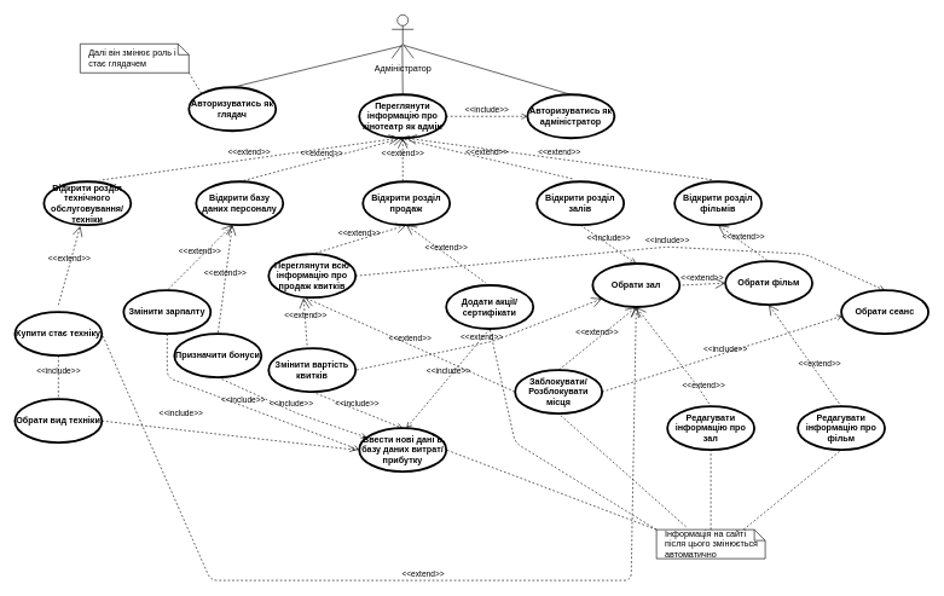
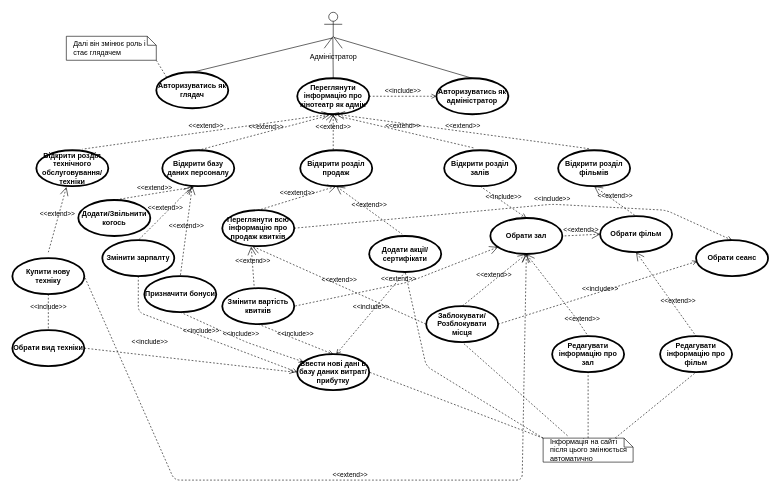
  <mxCell id="0" />
  <mxCell id="1" parent="0" />
  <mxCell id="2" value="Адміністратор" style="shape=umlActor;html=1;verticalLabelPosition=bottom;verticalAlign=top;align=center;" vertex="1" parent="1"><mxGeometry x="540" y="20" width="30" height="60" as="geometry" /></mxCell>
  <mxCell id="3" value="Переглянути інформацію про кінотеатр як адмін" style="shape=ellipse;html=1;strokeWidth=3;fontStyle=1;whiteSpace=wrap;align=center;perimeter=ellipsePerimeter;" vertex="1" parent="1"><mxGeometry x="495" y="130" width="120" height="60" as="geometry" /></mxCell>
  <mxCell id="4" value="Відкрити базу даних персоналу" style="shape=ellipse;html=1;strokeWidth=3;fontStyle=1;whiteSpace=wrap;align=center;perimeter=ellipsePerimeter;" vertex="1" parent="1"><mxGeometry x="270" y="250" width="120" height="60" as="geometry" /></mxCell>
  <mxCell id="5" value="Відкрити розділ продаж" style="shape=ellipse;html=1;strokeWidth=3;fontStyle=1;whiteSpace=wrap;align=center;perimeter=ellipsePerimeter;" vertex="1" parent="1"><mxGeometry x="500" y="250" width="120" height="60" as="geometry" /></mxCell>
  <mxCell id="6" value="Відкрити розділ залів" style="shape=ellipse;html=1;strokeWidth=3;fontStyle=1;whiteSpace=wrap;align=center;perimeter=ellipsePerimeter;" vertex="1" parent="1"><mxGeometry x="740" y="250" width="120" height="60" as="geometry" /></mxCell>
  <mxCell id="7" value="Відкрити розділ фільмів" style="shape=ellipse;html=1;strokeWidth=3;fontStyle=1;whiteSpace=wrap;align=center;perimeter=ellipsePerimeter;" vertex="1" parent="1"><mxGeometry x="930" y="250" width="120" height="60" as="geometry" /></mxCell>
  <mxCell id="8" value="Відкрити розділ технічного обслуговування/техніки" style="shape=ellipse;html=1;strokeWidth=3;fontStyle=1;whiteSpace=wrap;align=center;perimeter=ellipsePerimeter;" vertex="1" parent="1"><mxGeometry x="60" y="250" width="120" height="60" as="geometry" /></mxCell>
  <mxCell id="9" value="&amp;lt;&amp;lt;include&amp;gt;&amp;gt;" style="edgeStyle=none;html=1;endArrow=open;verticalAlign=bottom;dashed=1;labelBackgroundColor=none;exitX=1;exitY=0.5;exitDx=0;exitDy=0;" edge="1" parent="1" source="3" target="10"><mxGeometry width="160" relative="1" as="geometry"><mxPoint x="627" y="184" as="sourcePoint" /><mxPoint x="787" y="160" as="targetPoint" /><Array as="points"><mxPoint x="707" y="160" /></Array></mxGeometry></mxCell>
  <mxCell id="10" value="Авторизуватись як адміністратор" style="shape=ellipse;html=1;strokeWidth=3;fontStyle=1;whiteSpace=wrap;align=center;perimeter=ellipsePerimeter;" vertex="1" parent="1"><mxGeometry x="727" y="130" width="120" height="60" as="geometry" /></mxCell>
  <mxCell id="11" value="&amp;lt;&amp;lt;extend&amp;gt;&amp;gt;" style="edgeStyle=none;html=1;startArrow=open;endArrow=none;startSize=12;verticalAlign=bottom;dashed=1;labelBackgroundColor=none;exitX=0.5;exitY=1;exitDx=0;exitDy=0;" edge="1" parent="1" source="3"><mxGeometry width="160" relative="1" as="geometry"><mxPoint x="470" y="270" as="sourcePoint" /><mxPoint x="555" y="250" as="targetPoint" /></mxGeometry></mxCell>
  <mxCell id="12" value="" style="edgeStyle=none;html=1;endArrow=none;verticalAlign=bottom;exitX=0.48;exitY=0.71;exitDx=0;exitDy=0;exitPerimeter=0;entryX=0.5;entryY=0;entryDx=0;entryDy=0;" edge="1" parent="1" source="2" target="3"><mxGeometry width="160" relative="1" as="geometry"><mxPoint x="440" y="290" as="sourcePoint" /><mxPoint x="600" y="290" as="targetPoint" /></mxGeometry></mxCell>
  <mxCell id="13" value="Ввести нові дані в базу даних витрат/прибутку" style="shape=ellipse;html=1;strokeWidth=3;fontStyle=1;whiteSpace=wrap;align=center;perimeter=ellipsePerimeter;" vertex="1" parent="1"><mxGeometry x="495" y="590" width="120" height="60" as="geometry" /></mxCell>
  <mxCell id="14" value="&amp;lt;&amp;lt;extend&amp;gt;&amp;gt;" style="edgeStyle=none;html=1;startArrow=open;endArrow=none;startSize=12;verticalAlign=bottom;dashed=1;labelBackgroundColor=none;exitX=0.5;exitY=1;exitDx=0;exitDy=0;entryX=0.5;entryY=0;entryDx=0;entryDy=0;" edge="1" parent="1" source="3" target="4"><mxGeometry width="160" relative="1" as="geometry"><mxPoint x="440" y="390" as="sourcePoint" /><mxPoint x="600" y="390" as="targetPoint" /></mxGeometry></mxCell>
  <mxCell id="15" value="&amp;lt;&amp;lt;extend&amp;gt;&amp;gt;" style="edgeStyle=none;html=1;startArrow=open;endArrow=none;startSize=12;verticalAlign=bottom;dashed=1;labelBackgroundColor=none;entryX=0.427;entryY=-0.057;entryDx=0;entryDy=0;entryPerimeter=0;" edge="1" parent="1" target="6"><mxGeometry width="160" relative="1" as="geometry"><mxPoint x="550" y="190" as="sourcePoint" /><mxPoint x="600" y="390" as="targetPoint" /></mxGeometry></mxCell>
  <mxCell id="16" value="&amp;lt;&amp;lt;extend&amp;gt;&amp;gt;" style="edgeStyle=none;html=1;startArrow=open;endArrow=none;startSize=12;verticalAlign=bottom;dashed=1;labelBackgroundColor=none;entryX=0.43;entryY=-0.043;entryDx=0;entryDy=0;entryPerimeter=0;" edge="1" parent="1" target="7"><mxGeometry width="160" relative="1" as="geometry"><mxPoint x="560" y="190" as="sourcePoint" /><mxPoint x="600" y="280" as="targetPoint" /></mxGeometry></mxCell>
  <mxCell id="17" value="&amp;lt;&amp;lt;extend&amp;gt;&amp;gt;" style="edgeStyle=none;html=1;startArrow=open;endArrow=none;startSize=12;verticalAlign=bottom;dashed=1;labelBackgroundColor=none;entryX=0.64;entryY=-0.03;entryDx=0;entryDy=0;entryPerimeter=0;" edge="1" parent="1" target="8"><mxGeometry width="160" relative="1" as="geometry"><mxPoint x="550" y="190" as="sourcePoint" /><mxPoint x="600" y="280" as="targetPoint" /></mxGeometry></mxCell>
  <mxCell id="18" value="" style="edgeStyle=none;html=1;endArrow=none;verticalAlign=bottom;exitX=0.533;exitY=0.697;exitDx=0;exitDy=0;exitPerimeter=0;entryX=0.5;entryY=0;entryDx=0;entryDy=0;" edge="1" parent="1" source="2" target="10"><mxGeometry width="160" relative="1" as="geometry"><mxPoint x="440" y="230" as="sourcePoint" /><mxPoint x="600" y="230" as="targetPoint" /></mxGeometry></mxCell>
  <mxCell id="19" value="Авторизуватись як глядач" style="shape=ellipse;html=1;strokeWidth=3;fontStyle=1;whiteSpace=wrap;align=center;perimeter=ellipsePerimeter;" vertex="1" parent="1"><mxGeometry x="260" y="120" width="120" height="60" as="geometry" /></mxCell>
  <mxCell id="20" value="" style="edgeStyle=none;html=1;endArrow=none;verticalAlign=bottom;entryX=0.48;entryY=0.71;entryDx=0;entryDy=0;entryPerimeter=0;exitX=0.5;exitY=0;exitDx=0;exitDy=0;" edge="1" parent="1" source="19" target="2"><mxGeometry width="160" relative="1" as="geometry"><mxPoint x="440" y="220" as="sourcePoint" /><mxPoint x="600" y="220" as="targetPoint" /></mxGeometry></mxCell>
  <mxCell id="21" value="Далі він змінює роль і стає глядачем" style="shape=note;size=15;align=left;spacingLeft=10;html=1;whiteSpace=wrap;" vertex="1" parent="1"><mxGeometry x="110" y="60" width="150" height="40" as="geometry" /></mxCell>
  <mxCell id="22" value="" style="edgeStyle=none;endArrow=none;exitX=0.4;exitY=0;dashed=1;html=1;" edge="1" source="21" parent="1"><mxGeometry x="1" relative="1" as="geometry"><mxPoint x="170" y="60" as="targetPoint" /></mxGeometry></mxCell>
  <mxCell id="23" value="" style="edgeStyle=none;endArrow=none;dashed=1;html=1;entryX=0;entryY=0;entryDx=0;entryDy=0;" edge="1" parent="1" target="19"><mxGeometry x="1" relative="1" as="geometry"><mxPoint x="290" y="20" as="targetPoint" /><mxPoint x="260" y="100" as="sourcePoint" /></mxGeometry></mxCell>
  <mxCell id="24" value="Змінити вартість квитків" style="shape=ellipse;html=1;strokeWidth=3;fontStyle=1;whiteSpace=wrap;align=center;perimeter=ellipsePerimeter;" vertex="1" parent="1"><mxGeometry x="370" y="480" width="120" height="60" as="geometry" /></mxCell>
  <mxCell id="25" value="Переглянути всю інформацію про продаж квитків" style="shape=ellipse;html=1;strokeWidth=3;fontStyle=1;whiteSpace=wrap;align=center;perimeter=ellipsePerimeter;" vertex="1" parent="1"><mxGeometry x="370" y="350" width="120" height="60" as="geometry" /></mxCell>
  <mxCell id="26" value="Додати акції/сертифікати" style="shape=ellipse;html=1;strokeWidth=3;fontStyle=1;whiteSpace=wrap;align=center;perimeter=ellipsePerimeter;" vertex="1" parent="1"><mxGeometry x="615" y="393" width="120" height="60" as="geometry" /></mxCell>
  <mxCell id="27" value="&amp;lt;&amp;lt;include&amp;gt;&amp;gt;" style="edgeStyle=none;html=1;endArrow=open;verticalAlign=bottom;dashed=1;labelBackgroundColor=none;exitX=0.5;exitY=1;exitDx=0;exitDy=0;entryX=0.5;entryY=0;entryDx=0;entryDy=0;" edge="1" parent="1" source="24" target="13"><mxGeometry width="160" relative="1" as="geometry"><mxPoint x="420" y="520" as="sourcePoint" /><mxPoint x="580" y="520" as="targetPoint" /></mxGeometry></mxCell>
  <mxCell id="28" value="&amp;lt;&amp;lt;include&amp;gt;&amp;gt;" style="edgeStyle=none;html=1;endArrow=open;verticalAlign=bottom;dashed=1;labelBackgroundColor=none;exitX=0.5;exitY=1;exitDx=0;exitDy=0;" edge="1" parent="1" source="26"><mxGeometry width="160" relative="1" as="geometry"><mxPoint x="420" y="560" as="sourcePoint" /><mxPoint x="560" y="590" as="targetPoint" /></mxGeometry></mxCell>
  <mxCell id="29" value="Інформація на сайті після цього змінюється автоматично" style="shape=note;size=15;align=left;spacingLeft=10;html=1;whiteSpace=wrap;" vertex="1" parent="1"><mxGeometry x="905" y="730" width="150" height="40" as="geometry" /></mxCell>
  <mxCell id="30" value="" style="edgeStyle=none;endArrow=none;exitX=0;exitY=0;dashed=1;html=1;entryX=1;entryY=0.5;entryDx=0;entryDy=0;exitDx=0;exitDy=0;exitPerimeter=0;" edge="1" source="29" parent="1" target="13"><mxGeometry x="1" relative="1" as="geometry"><mxPoint x="687" y="570" as="targetPoint" /></mxGeometry></mxCell>
  <mxCell id="31" value="" style="edgeStyle=none;endArrow=none;exitX=0.8;exitY=0;dashed=1;html=1;entryX=0.5;entryY=1;entryDx=0;entryDy=0;" edge="1" source="29" parent="1" target="54"><mxGeometry x="1" relative="1" as="geometry"><mxPoint x="787" y="610" as="targetPoint" /></mxGeometry></mxCell>
  <mxCell id="32" value="Заблокувати/Розблокувати місця" style="shape=ellipse;html=1;strokeWidth=3;fontStyle=1;whiteSpace=wrap;align=center;perimeter=ellipsePerimeter;" vertex="1" parent="1"><mxGeometry x="710" y="510" width="120" height="60" as="geometry" /></mxCell>
  <mxCell id="33" value="&amp;lt;&amp;lt;extend&amp;gt;&amp;gt;" style="edgeStyle=none;html=1;startArrow=open;endArrow=none;startSize=12;verticalAlign=bottom;dashed=1;labelBackgroundColor=none;exitX=0.5;exitY=1;exitDx=0;exitDy=0;" edge="1" parent="1" source="5"><mxGeometry width="160" relative="1" as="geometry"><mxPoint x="460" y="500" as="sourcePoint" /><mxPoint x="670" y="390" as="targetPoint" /></mxGeometry></mxCell>
  <mxCell id="34" value="&amp;lt;&amp;lt;extend&amp;gt;&amp;gt;" style="edgeStyle=none;html=1;startArrow=open;endArrow=none;startSize=12;verticalAlign=bottom;dashed=1;labelBackgroundColor=none;entryX=0.5;entryY=0;entryDx=0;entryDy=0;" edge="1" parent="1" target="25"><mxGeometry width="160" relative="1" as="geometry"><mxPoint x="560" y="310" as="sourcePoint" /><mxPoint x="620" y="500" as="targetPoint" /></mxGeometry></mxCell>
  <mxCell id="35" value="&amp;lt;&amp;lt;extend&amp;gt;&amp;gt;" style="edgeStyle=none;html=1;startArrow=open;endArrow=none;startSize=12;verticalAlign=bottom;dashed=1;labelBackgroundColor=none;exitX=0.402;exitY=1.013;exitDx=0;exitDy=0;exitPerimeter=0;entryX=0.443;entryY=-0.05;entryDx=0;entryDy=0;entryPerimeter=0;" edge="1" parent="1" source="25" target="24"><mxGeometry width="160" relative="1" as="geometry"><mxPoint x="460" y="500" as="sourcePoint" /><mxPoint x="620" y="500" as="targetPoint" /></mxGeometry></mxCell>
  <mxCell id="36" value="&amp;lt;&amp;lt;extend&amp;gt;&amp;gt;" style="edgeStyle=none;html=1;startArrow=open;endArrow=none;startSize=12;verticalAlign=bottom;dashed=1;labelBackgroundColor=none;exitX=0.5;exitY=1;exitDx=0;exitDy=0;entryX=0.5;entryY=0;entryDx=0;entryDy=0;" edge="1" parent="1" source="39" target="32"><mxGeometry width="160" relative="1" as="geometry"><mxPoint x="877" y="490" as="sourcePoint" /><mxPoint x="850" y="480" as="targetPoint" /></mxGeometry></mxCell>
  <mxCell id="37" value="&amp;lt;&amp;lt;extend&amp;gt;&amp;gt;" style="edgeStyle=none;html=1;startArrow=open;endArrow=none;startSize=12;verticalAlign=bottom;dashed=1;labelBackgroundColor=none;entryX=0;entryY=0.5;entryDx=0;entryDy=0;" edge="1" parent="1" target="32"><mxGeometry width="160" relative="1" as="geometry"><mxPoint x="420" y="410" as="sourcePoint" /><mxPoint x="620" y="490" as="targetPoint" /></mxGeometry></mxCell>
- <mxCell id="38" value="Купити стає техніку" style="shape=ellipse;html=1;strokeWidth=3;fontStyle=1;whiteSpace=wrap;align=center;perimeter=ellipsePerimeter;" vertex="1" parent="1"><mxGeometry x="20" y="430" width="120" height="60" as="geometry" /></mxCell>
+ <mxCell id="38" value="Купити нову техніку" style="shape=ellipse;html=1;strokeWidth=3;fontStyle=1;whiteSpace=wrap;align=center;perimeter=ellipsePerimeter;" vertex="1" parent="1"><mxGeometry x="20" y="430" width="120" height="60" as="geometry" /></mxCell>
  <mxCell id="39" value="Обрати зал" style="shape=ellipse;html=1;strokeWidth=3;fontStyle=1;whiteSpace=wrap;align=center;perimeter=ellipsePerimeter;" vertex="1" parent="1"><mxGeometry x="817" y="363" width="120" height="60" as="geometry" /></mxCell>
  <mxCell id="40" value="&amp;lt;&amp;lt;include&amp;gt;&amp;gt;" style="edgeStyle=none;html=1;endArrow=open;verticalAlign=bottom;dashed=1;labelBackgroundColor=none;exitX=1;exitY=0.5;exitDx=0;exitDy=0;" edge="1" parent="1" source="42"><mxGeometry x="-0.38" y="12" width="160" relative="1" as="geometry"><mxPoint x="460" y="540" as="sourcePoint" /><mxPoint x="490" y="620" as="targetPoint" /><mxPoint x="-1" y="-1" as="offset" /></mxGeometry></mxCell>
  <mxCell id="41" value="&amp;lt;&amp;lt;include&amp;gt;&amp;gt;" style="edgeStyle=none;html=1;endArrow=none;verticalAlign=bottom;dashed=1;labelBackgroundColor=none;entryX=0.5;entryY=0;entryDx=0;entryDy=0;exitX=0.5;exitY=1;exitDx=0;exitDy=0;" edge="1" parent="1" source="38" target="42"><mxGeometry width="160" relative="1" as="geometry"><mxPoint x="460" y="530" as="sourcePoint" /><mxPoint x="620" y="530" as="targetPoint" /></mxGeometry></mxCell>
  <mxCell id="42" value="Обрати вид техніки" style="shape=ellipse;html=1;strokeWidth=3;fontStyle=1;whiteSpace=wrap;align=center;perimeter=ellipsePerimeter;" vertex="1" parent="1"><mxGeometry x="20" y="550" width="120" height="60" as="geometry" /></mxCell>
  <mxCell id="43" value="&amp;lt;&amp;lt;extend&amp;gt;&amp;gt;" style="edgeStyle=none;html=1;startArrow=open;endArrow=none;startSize=12;verticalAlign=bottom;dashed=1;labelBackgroundColor=none;exitX=0.418;exitY=1.023;exitDx=0;exitDy=0;exitPerimeter=0;" edge="1" parent="1" source="8"><mxGeometry width="160" relative="1" as="geometry"><mxPoint x="110" y="320" as="sourcePoint" /><mxPoint x="80" y="420" as="targetPoint" /></mxGeometry></mxCell>
+ <mxCell id="44" value="Додати/Звільнити когось" style="shape=ellipse;html=1;strokeWidth=3;fontStyle=1;whiteSpace=wrap;align=center;perimeter=ellipsePerimeter;" vertex="1" parent="1"><mxGeometry x="130" y="333" width="120" height="60" as="geometry" /></mxCell>
  <mxCell id="45" value="Змінити зарпалту" style="shape=ellipse;html=1;strokeWidth=3;fontStyle=1;whiteSpace=wrap;align=center;perimeter=ellipsePerimeter;" vertex="1" parent="1"><mxGeometry x="170" y="400" width="120" height="60" as="geometry" /></mxCell>
  <mxCell id="46" value="Призначити бонуси" style="shape=ellipse;html=1;strokeWidth=3;fontStyle=1;whiteSpace=wrap;align=center;perimeter=ellipsePerimeter;" vertex="1" parent="1"><mxGeometry x="240" y="460" width="120" height="60" as="geometry" /></mxCell>
  <mxCell id="47" value="&amp;lt;&amp;lt;include&amp;gt;&amp;gt;" style="edgeStyle=none;html=1;endArrow=open;verticalAlign=bottom;dashed=1;labelBackgroundColor=none;exitX=0.5;exitY=1;exitDx=0;exitDy=0;" edge="1" parent="1" source="46" target="13"><mxGeometry width="160" relative="1" as="geometry"><mxPoint x="380" y="460" as="sourcePoint" /><mxPoint x="540" y="460" as="targetPoint" /><Array as="points"><mxPoint x="410" y="570" /></Array></mxGeometry></mxCell>
  <mxCell id="48" value="&amp;lt;&amp;lt;include&amp;gt;&amp;gt;" style="edgeStyle=none;html=1;endArrow=open;verticalAlign=bottom;dashed=1;labelBackgroundColor=none;exitX=0.5;exitY=1;exitDx=0;exitDy=0;entryX=0;entryY=0.5;entryDx=0;entryDy=0;" edge="1" parent="1" source="45" target="13"><mxGeometry width="160" relative="1" as="geometry"><mxPoint x="380" y="460" as="sourcePoint" /><mxPoint x="540" y="460" as="targetPoint" /><Array as="points"><mxPoint x="230" y="520" /></Array></mxGeometry></mxCell>
+ <mxCell id="49" value="&amp;lt;&amp;lt;extend&amp;gt;&amp;gt;" style="edgeStyle=none;html=1;startArrow=open;endArrow=none;startSize=12;verticalAlign=bottom;dashed=1;labelBackgroundColor=none;exitX=0.442;exitY=1.023;exitDx=0;exitDy=0;exitPerimeter=0;entryX=0.5;entryY=0;entryDx=0;entryDy=0;" edge="1" parent="1" source="4" target="44"><mxGeometry width="160" relative="1" as="geometry"><mxPoint x="390" y="430" as="sourcePoint" /><mxPoint x="550" y="430" as="targetPoint" /></mxGeometry></mxCell>
  <mxCell id="50" value="&amp;lt;&amp;lt;extend&amp;gt;&amp;gt;" style="edgeStyle=none;html=1;startArrow=open;endArrow=none;startSize=12;verticalAlign=bottom;dashed=1;labelBackgroundColor=none;entryX=0.5;entryY=0;entryDx=0;entryDy=0;" edge="1" parent="1" target="45"><mxGeometry width="160" relative="1" as="geometry"><mxPoint x="320" y="310" as="sourcePoint" /><mxPoint x="550" y="430" as="targetPoint" /></mxGeometry></mxCell>
  <mxCell id="51" value="&amp;lt;&amp;lt;extend&amp;gt;&amp;gt;" style="edgeStyle=none;html=1;startArrow=open;endArrow=none;startSize=12;verticalAlign=bottom;dashed=1;labelBackgroundColor=none;entryX=0.5;entryY=0;entryDx=0;entryDy=0;" edge="1" parent="1" target="46"><mxGeometry width="160" relative="1" as="geometry"><mxPoint x="320" y="310" as="sourcePoint" /><mxPoint x="550" y="430" as="targetPoint" /></mxGeometry></mxCell>
  <mxCell id="52" value="Обрати фільм" style="shape=ellipse;html=1;strokeWidth=3;fontStyle=1;whiteSpace=wrap;align=center;perimeter=ellipsePerimeter;" vertex="1" parent="1"><mxGeometry x="1000" y="360" width="120" height="60" as="geometry" /></mxCell>
  <mxCell id="53" value="Обрати сеанс" style="shape=ellipse;html=1;strokeWidth=3;fontStyle=1;whiteSpace=wrap;align=center;perimeter=ellipsePerimeter;" vertex="1" parent="1"><mxGeometry x="1160" y="400" width="120" height="60" as="geometry" /></mxCell>
  <mxCell id="54" value="Редагувати інформацію про фільм" style="shape=ellipse;html=1;strokeWidth=3;fontStyle=1;whiteSpace=wrap;align=center;perimeter=ellipsePerimeter;" vertex="1" parent="1"><mxGeometry x="1100" y="560" width="120" height="60" as="geometry" /></mxCell>
  <mxCell id="55" value="&amp;lt;&amp;lt;extend&amp;gt;&amp;gt;" style="edgeStyle=none;html=1;startArrow=open;endArrow=none;startSize=12;verticalAlign=bottom;dashed=1;labelBackgroundColor=none;exitX=0.5;exitY=1;exitDx=0;exitDy=0;entryX=1;entryY=0.5;entryDx=0;entryDy=0;" edge="1" parent="1" source="39" target="38"><mxGeometry width="160" relative="1" as="geometry"><mxPoint x="430" y="510" as="sourcePoint" /><mxPoint x="590" y="510" as="targetPoint" /><Array as="points"><mxPoint x="870" y="800" /><mxPoint x="610" y="800" /><mxPoint x="290" y="800" /></Array></mxGeometry></mxCell>
  <mxCell id="56" value="&amp;lt;&amp;lt;include&amp;gt;&amp;gt;" style="edgeStyle=none;html=1;endArrow=open;verticalAlign=bottom;dashed=1;labelBackgroundColor=none;entryX=0.5;entryY=0;entryDx=0;entryDy=0;" edge="1" parent="1" target="53"><mxGeometry x="0.163" width="160" relative="1" as="geometry"><mxPoint x="490" y="380" as="sourcePoint" /><mxPoint x="660" y="500" as="targetPoint" /><Array as="points"><mxPoint x="920" y="340" /><mxPoint x="1110" y="350" /></Array><mxPoint as="offset" /></mxGeometry></mxCell>
  <mxCell id="57" value="&amp;lt;&amp;lt;extend&amp;gt;&amp;gt;" style="edgeStyle=none;html=1;startArrow=open;endArrow=none;startSize=12;verticalAlign=bottom;dashed=1;labelBackgroundColor=none;entryX=1;entryY=0.5;entryDx=0;entryDy=0;" edge="1" parent="1" source="39" target="24"><mxGeometry width="160" relative="1" as="geometry"><mxPoint x="640" y="510" as="sourcePoint" /><mxPoint x="800" y="510" as="targetPoint" /><Array as="points"><mxPoint x="680" y="470" /></Array></mxGeometry></mxCell>
  <mxCell id="58" value="&amp;lt;&amp;lt;include&amp;gt;&amp;gt;" style="edgeStyle=none;html=1;endArrow=open;verticalAlign=bottom;dashed=1;labelBackgroundColor=none;exitX=0.5;exitY=1;exitDx=0;exitDy=0;entryX=0.5;entryY=0;entryDx=0;entryDy=0;" edge="1" parent="1" source="6" target="39"><mxGeometry width="160" relative="1" as="geometry"><mxPoint x="750" y="410" as="sourcePoint" /><mxPoint x="910" y="410" as="targetPoint" /></mxGeometry></mxCell>
  <mxCell id="59" value="Редагувати інформацію про зал" style="shape=ellipse;html=1;strokeWidth=3;fontStyle=1;whiteSpace=wrap;align=center;perimeter=ellipsePerimeter;" vertex="1" parent="1"><mxGeometry x="920" y="560" width="120" height="60" as="geometry" /></mxCell>
  <mxCell id="60" value="&amp;lt;&amp;lt;extend&amp;gt;&amp;gt;" style="edgeStyle=none;html=1;startArrow=open;endArrow=none;startSize=12;verticalAlign=bottom;dashed=1;labelBackgroundColor=none;exitX=0.5;exitY=1;exitDx=0;exitDy=0;entryX=0.5;entryY=0;entryDx=0;entryDy=0;" edge="1" parent="1" source="39" target="59"><mxGeometry x="0.741" y="3" width="160" relative="1" as="geometry"><mxPoint x="750" y="490" as="sourcePoint" /><mxPoint x="910" y="490" as="targetPoint" /><Array as="points"><mxPoint x="960" y="530" /></Array><mxPoint as="offset" /></mxGeometry></mxCell>
  <mxCell id="61" value="&amp;lt;&amp;lt;extend&amp;gt;&amp;gt;" style="edgeStyle=none;html=1;startArrow=open;endArrow=none;startSize=12;verticalAlign=bottom;dashed=1;labelBackgroundColor=none;exitX=0.5;exitY=1;exitDx=0;exitDy=0;entryX=0.5;entryY=0;entryDx=0;entryDy=0;" edge="1" parent="1" source="7" target="52"><mxGeometry width="160" relative="1" as="geometry"><mxPoint x="820" y="460" as="sourcePoint" /><mxPoint x="980" y="460" as="targetPoint" /></mxGeometry></mxCell>
  <mxCell id="62" value="&amp;lt;&amp;lt;extend&amp;gt;&amp;gt;" style="edgeStyle=none;html=1;startArrow=open;endArrow=none;startSize=12;verticalAlign=bottom;dashed=1;labelBackgroundColor=none;exitX=0.5;exitY=1;exitDx=0;exitDy=0;entryX=0.5;entryY=0;entryDx=0;entryDy=0;" edge="1" parent="1" source="52" target="54"><mxGeometry x="0.324" y="5" width="160" relative="1" as="geometry"><mxPoint x="820" y="430" as="sourcePoint" /><mxPoint x="1110" y="477" as="targetPoint" /><mxPoint as="offset" /></mxGeometry></mxCell>
  <mxCell id="63" value="&amp;lt;&amp;lt;include&amp;gt;&amp;gt;" style="edgeStyle=none;html=1;endArrow=open;verticalAlign=bottom;dashed=1;labelBackgroundColor=none;exitX=1;exitY=0.5;exitDx=0;exitDy=0;entryX=0.015;entryY=0.586;entryDx=0;entryDy=0;entryPerimeter=0;" edge="1" parent="1" source="32" target="53"><mxGeometry x="0.018" y="-4" width="160" relative="1" as="geometry"><mxPoint x="840" y="470" as="sourcePoint" /><mxPoint x="1000" y="470" as="targetPoint" /><mxPoint as="offset" /></mxGeometry></mxCell>
  <mxCell id="64" value="&amp;lt;&amp;lt;extend&amp;gt;&amp;gt;" style="edgeStyle=none;html=1;startArrow=open;endArrow=none;startSize=12;verticalAlign=bottom;dashed=1;labelBackgroundColor=none;exitX=0;exitY=0.5;exitDx=0;exitDy=0;entryX=1;entryY=0.5;entryDx=0;entryDy=0;" edge="1" parent="1" source="52" target="39"><mxGeometry width="160" relative="1" as="geometry"><mxPoint x="780" y="510" as="sourcePoint" /><mxPoint x="940" y="510" as="targetPoint" /></mxGeometry></mxCell>
  <mxCell id="65" value="" style="edgeStyle=none;endArrow=none;exitX=0.5;exitY=0;dashed=1;html=1;entryX=0.5;entryY=1;entryDx=0;entryDy=0;exitDx=0;exitDy=0;exitPerimeter=0;" edge="1" parent="1" source="29" target="59"><mxGeometry x="1" relative="1" as="geometry"><mxPoint x="1170" y="630" as="targetPoint" /><mxPoint x="1035" y="740" as="sourcePoint" /></mxGeometry></mxCell>
  <mxCell id="66" value="" style="edgeStyle=none;endArrow=none;exitX=0.271;exitY=-0.1;dashed=1;html=1;entryX=0.5;entryY=1;entryDx=0;entryDy=0;exitDx=0;exitDy=0;exitPerimeter=0;" edge="1" parent="1" source="29" target="32"><mxGeometry x="1" relative="1" as="geometry"><mxPoint x="1180" y="640" as="targetPoint" /><mxPoint x="1045" y="750" as="sourcePoint" /></mxGeometry></mxCell>
  <mxCell id="67" value="" style="edgeStyle=none;endArrow=none;exitX=0;exitY=0;dashed=1;html=1;entryX=0.5;entryY=1;entryDx=0;entryDy=0;exitDx=0;exitDy=0;exitPerimeter=0;" edge="1" parent="1" source="29" target="26"><mxGeometry x="1" relative="1" as="geometry"><mxPoint x="1190" y="650" as="targetPoint" /><mxPoint x="1055" y="760" as="sourcePoint" /><Array as="points"><mxPoint x="710" y="610" /></Array></mxGeometry></mxCell>
